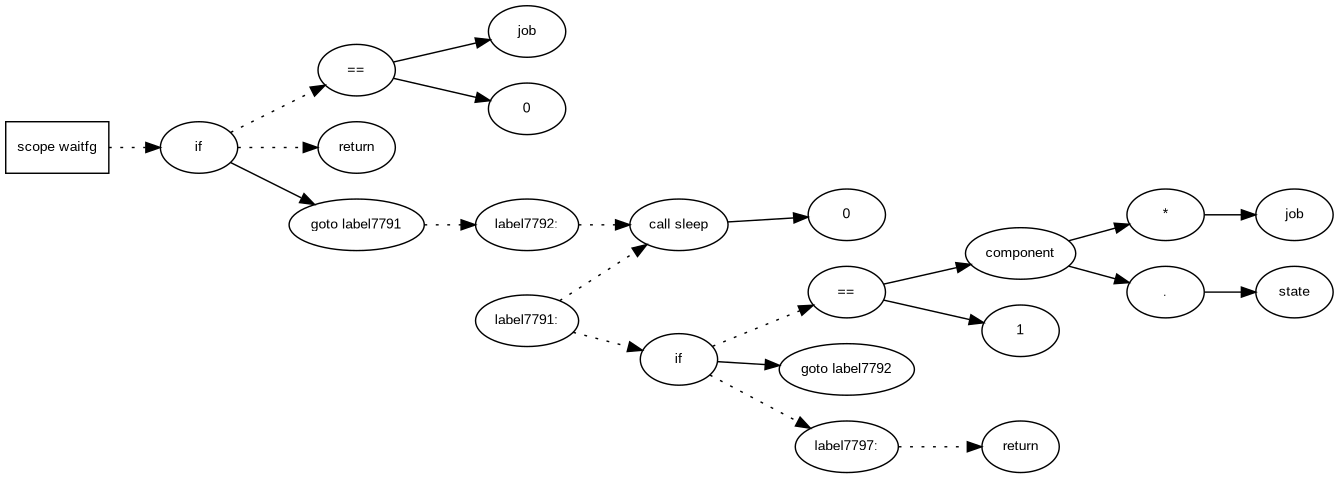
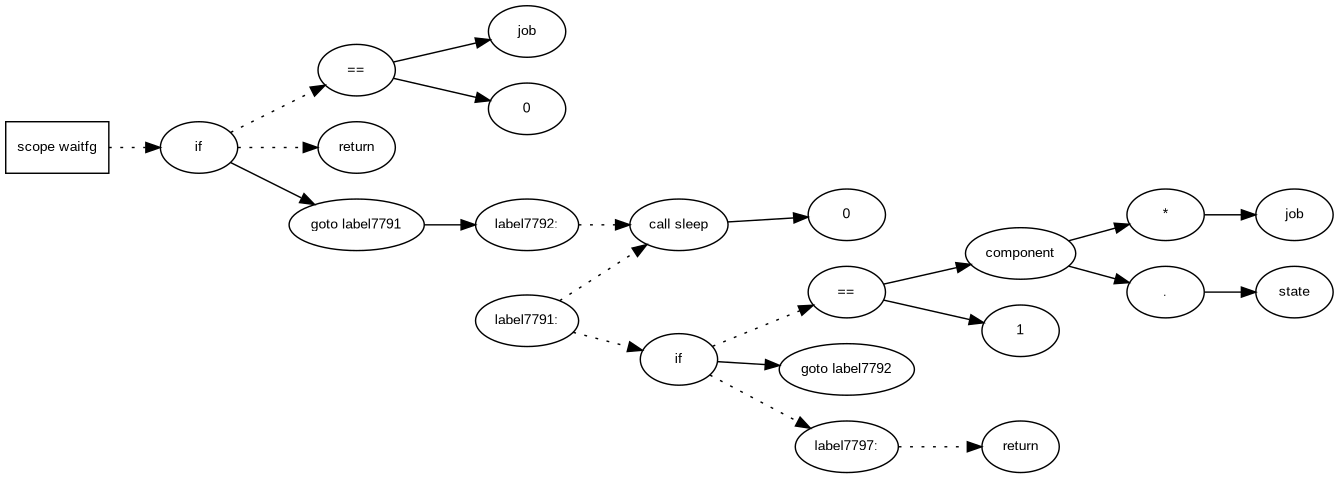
  digraph {
    fontname="Liberation Sans"
    fontsize=10
    rankdir=LR
    node [fontname="Liberation Sans" fontsize=10 shape=ellipse]
    edge [fontname="Liberation Sans" fontsize=10]
    n1 [label="scope waitfg" shape=box]
    n2 [label=if]
    n3 [label="=="]
    n4 [label=return]
    n5 [label="goto label7791"]
    n6 [label=job]
    n7 [label=0]
    n8 [label="label7792:"]
    n9 [label="call sleep"]
    n10 [label=0]
    n11 [label="label7791:"]
    n12 [label=if]
    n13 [label="=="]
    n14 [label="goto label7792"]
    n15 [label="label7797:"]
    n16 [label=component]
    n17 [label=1]
    n18 [label=return]
    n19 [label="*"]
    n20 [label="."]
    n21 [label=job]
    n22 [label=state]
    n1 -> n2 [style=dotted]
    n2 -> n3 [style=dotted]
    n2 -> n4 [style=dotted]
    n2 -> n5
    n3 -> n6
    n3 -> n7
-   n5 -> n8 [style=dotted]
+   n5 -> n8 [style=solid]
    n8 -> n9 [style=dotted]
    n9 -> n10
    n11 -> n9 [style=dotted]
    n11 -> n12 [style=dotted]
    n12 -> n13 [style=dotted]
    n12 -> n14
    n12 -> n15 [style=dotted]
    n13 -> n16
    n13 -> n17
    n15 -> n18 [style=dotted]
    n16 -> n19
    n16 -> n20
    n19 -> n21
    n20 -> n22
  }
